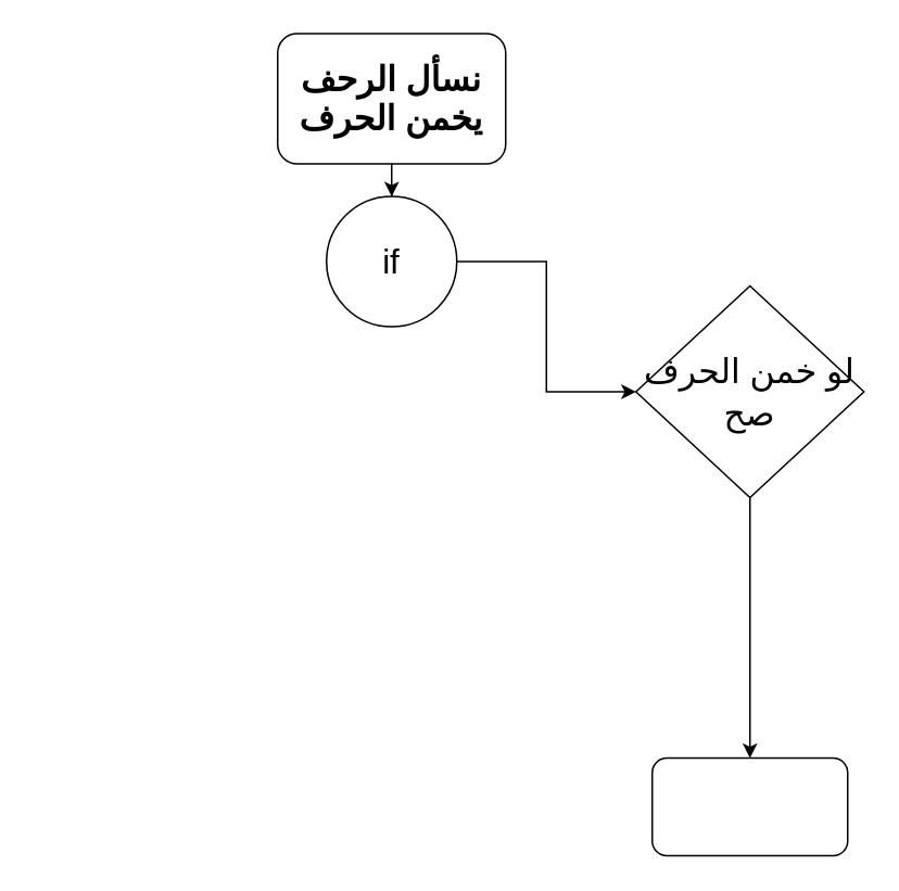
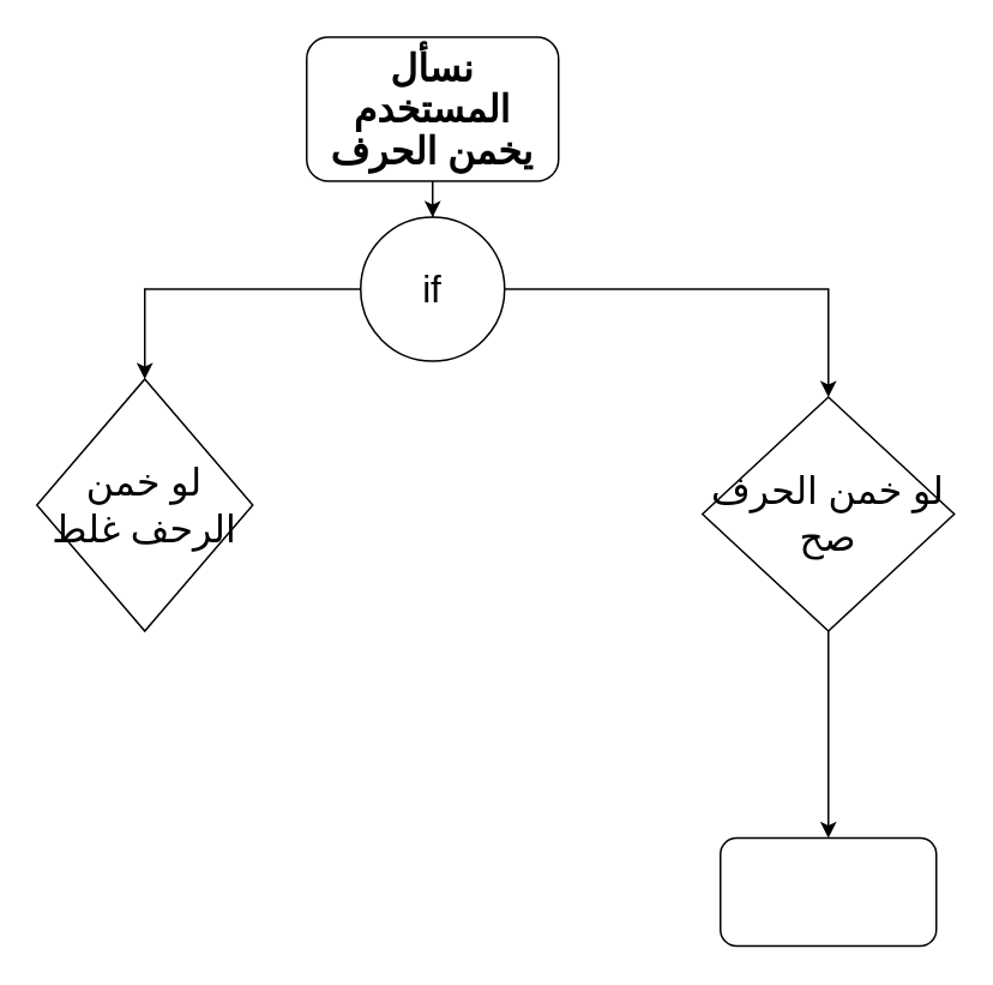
  <mxCell id="0" />
  <mxCell id="1" parent="0" />
  <mxCell id="2" value="" style="edgeStyle=orthogonalEdgeStyle;rounded=0;orthogonalLoop=1;jettySize=auto;html=1;" edge="1" parent="1" source="3" target="6"><mxGeometry relative="1" as="geometry" /></mxCell>
- <mxCell id="3" value="&lt;p style=&quot;line-height: 110%; font-size: 21px;&quot;&gt;&lt;b&gt;نسأل الرحف يخمن الحرف&lt;/b&gt;&lt;/p&gt;" style="rounded=1;whiteSpace=wrap;html=1;" vertex="1" parent="1"><mxGeometry x="170" y="20" width="140" height="80" as="geometry" /></mxCell>
+ <mxCell id="3" value="&lt;p style=&quot;line-height: 110%; font-size: 21px;&quot;&gt;&lt;b&gt;نسأل المستخدم يخمن الحرف&lt;/b&gt;&lt;/p&gt;" style="rounded=1;whiteSpace=wrap;html=1;" vertex="1" parent="1"><mxGeometry x="170" y="20" width="140" height="80" as="geometry" /></mxCell>
  <mxCell id="4" value="" style="edgeStyle=orthogonalEdgeStyle;rounded=0;orthogonalLoop=1;jettySize=auto;html=1;" edge="1" parent="1" source="6" target="8"><mxGeometry relative="1" as="geometry" /></mxCell>
+ <mxCell id="5" value="" style="edgeStyle=orthogonalEdgeStyle;rounded=0;orthogonalLoop=1;jettySize=auto;html=1;" edge="1" parent="1" source="6" target="9"><mxGeometry relative="1" as="geometry" /></mxCell>
  <mxCell id="6" value="&lt;font style=&quot;font-size: 21px;&quot;&gt;if&lt;/font&gt;" style="ellipse;whiteSpace=wrap;html=1;" vertex="1" parent="1"><mxGeometry x="200" y="120" width="80" height="80" as="geometry" /></mxCell>
  <mxCell id="7" value="" style="edgeStyle=orthogonalEdgeStyle;rounded=0;orthogonalLoop=1;jettySize=auto;html=1;" edge="1" parent="1" source="8" target="10"><mxGeometry relative="1" as="geometry" /></mxCell>
- <mxCell id="8" value="&lt;font style=&quot;font-size: 21px;&quot;&gt;لو خمن الحرف صح&lt;/font&gt;" style="rhombus;whiteSpace=wrap;html=1;" vertex="1" parent="1"><mxGeometry x="390" y="175" width="140" height="130" as="geometry" /></mxCell>
+ <mxCell id="8" value="&lt;font style=&quot;font-size: 21px;&quot;&gt;لو خمن الحرف صح&lt;/font&gt;" style="rhombus;whiteSpace=wrap;html=1;" vertex="1" parent="1"><mxGeometry x="390" y="220" width="140" height="130" as="geometry" /></mxCell>
+ <mxCell id="9" value="&lt;font style=&quot;font-size: 21px;&quot;&gt;لو خمن الرحف غلط&lt;/font&gt;" style="rhombus;whiteSpace=wrap;html=1;" vertex="1" parent="1"><mxGeometry x="20" y="210" width="120" height="140" as="geometry" /></mxCell>
  <mxCell id="10" value="" style="rounded=1;whiteSpace=wrap;html=1;" vertex="1" parent="1"><mxGeometry x="400" y="465" width="120" height="60" as="geometry" /></mxCell>
